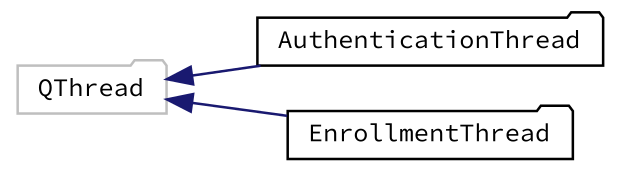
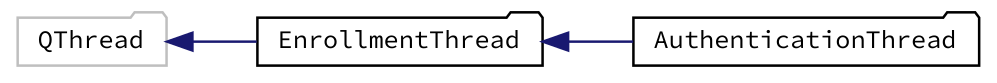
  digraph {
    fontname="Source Code Pro"
    rankdir=LR
    node [color=black fillcolor=white fontname="Source Code Pro" fontsize=10 shape=folder style=filled]
    edge [color=midnightblue dir=back fontname="Source Code Pro" fontsize=10 labelfontname=Helvetica labelfontsize=10 style=solid]
    n1 [color=grey75 height=0.2 label=QThread width=0.4]
    n2 [height=0.2 label=AuthenticationThread width=0.4]
    n3 [height=0.2 label=EnrollmentThread width=0.4]
-   n1 -> n2
+   n3 -> n2
    n1 -> n3
  }
